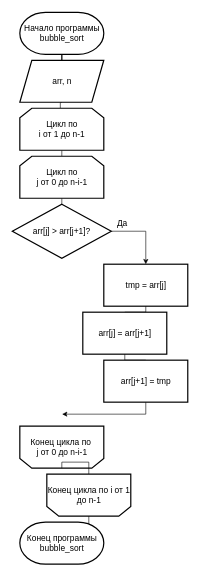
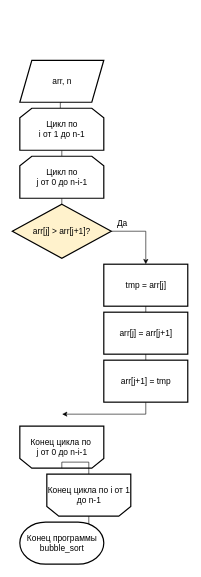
  <mxCell id="0" />
  <mxCell id="1" parent="0" />
- <mxCell id="2" style="edgeStyle=orthogonalEdgeStyle;rounded=0;orthogonalLoop=1;jettySize=auto;html=1;entryX=0.5;entryY=1;entryDx=0;entryDy=0;entryPerimeter=0;endArrow=none;endFill=0;" parent="1" source="5" target="3" edge="1"><mxGeometry relative="1" as="geometry" /></mxCell>
- <mxCell id="3" value="&lt;font style=&quot;font-size: 14px&quot;&gt;Начало программы&lt;br&gt;bubble_sort&lt;br&gt;&lt;/font&gt;" style="strokeWidth=2;html=1;shape=mxgraph.flowchart.terminator;whiteSpace=wrap;fontSize=14;fontFamily=Helvetica;" parent="1" vertex="1"><mxGeometry x="32.5" width="140" height="70" as="geometry" y="20" /></mxCell>
  <mxCell id="4" style="edgeStyle=orthogonalEdgeStyle;rounded=0;orthogonalLoop=1;jettySize=auto;html=1;exitX=0.5;exitY=1;exitDx=0;exitDy=0;entryX=0.5;entryY=0;entryDx=0;entryDy=0;endArrow=none;endFill=0;" parent="1" source="5" edge="1"><mxGeometry relative="1" as="geometry"><mxPoint x="100" y="180" as="targetPoint" /></mxGeometry></mxCell>
  <mxCell id="5" value="arr, n" style="shape=parallelogram;perimeter=parallelogramPerimeter;whiteSpace=wrap;html=1;fixedSize=1;strokeWidth=2;fontSize=14;" parent="1" vertex="1"><mxGeometry x="32.5" y="100" width="140" height="70" as="geometry" /></mxCell>
  <mxCell id="6" value="tmp = arr[j]" style="rounded=0;whiteSpace=wrap;html=1;strokeWidth=2;fontSize=14;" parent="1" vertex="1"><mxGeometry x="172.5" y="440" width="140" height="70" as="geometry" /></mxCell>
  <mxCell id="7" style="edgeStyle=orthogonalEdgeStyle;rounded=0;orthogonalLoop=1;jettySize=auto;html=1;exitX=0.5;exitY=1;exitDx=0;exitDy=0;entryX=0.5;entryY=0;entryDx=0;entryDy=0;startArrow=none;startFill=0;endArrow=none;endFill=0;" edge="1" parent="1" source="8" target="10"><mxGeometry relative="1" as="geometry" /></mxCell>
  <mxCell id="8" value="&lt;span style=&quot;font-size: 14px&quot;&gt;Цикл по &lt;br&gt;i от 1 до n-1&lt;/span&gt;" style="shape=loopLimit;whiteSpace=wrap;html=1;strokeWidth=2;" parent="1" vertex="1"><mxGeometry x="32.5" y="180" width="140" height="70" as="geometry" /></mxCell>
  <mxCell id="9" style="edgeStyle=orthogonalEdgeStyle;rounded=0;orthogonalLoop=1;jettySize=auto;html=1;exitX=0.5;exitY=1;exitDx=0;exitDy=0;entryX=0.5;entryY=0;entryDx=0;entryDy=0;startArrow=none;startFill=0;endArrow=none;endFill=0;" edge="1" parent="1" source="10" target="18"><mxGeometry relative="1" as="geometry" /></mxCell>
  <mxCell id="10" value="&lt;span style=&quot;font-size: 14px&quot;&gt;Цикл по &lt;br&gt;j от 0 до n-i-1&lt;/span&gt;" style="shape=loopLimit;whiteSpace=wrap;html=1;strokeWidth=2;" parent="1" vertex="1"><mxGeometry x="32.5" y="260" width="140" height="70" as="geometry" /></mxCell>
  <mxCell id="11" value="&lt;span style=&quot;font-size: 14px&quot;&gt;Конец цикла&amp;nbsp;&lt;/span&gt;&lt;span style=&quot;font-size: 14px&quot;&gt;по&amp;nbsp;&lt;/span&gt;&lt;br style=&quot;font-size: 14px&quot;&gt;&lt;span style=&quot;font-size: 14px&quot;&gt;j от 0 до n-i-1&lt;/span&gt;" style="shape=loopLimit;whiteSpace=wrap;html=1;strokeWidth=2;direction=west;" parent="1" vertex="1"><mxGeometry x="32.5" y="710" width="140" height="70" as="geometry" /></mxCell>
  <mxCell id="12" style="edgeStyle=orthogonalEdgeStyle;rounded=0;orthogonalLoop=1;jettySize=auto;html=1;entryX=0.5;entryY=0;entryDx=0;entryDy=0;entryPerimeter=0;endArrow=none;endFill=0;" parent="1" source="14" target="15" edge="1"><mxGeometry relative="1" as="geometry" /></mxCell>
  <mxCell id="13" style="edgeStyle=orthogonalEdgeStyle;rounded=0;orthogonalLoop=1;jettySize=auto;html=1;exitX=0.5;exitY=1;exitDx=0;exitDy=0;entryX=0.5;entryY=0;entryDx=0;entryDy=0;startArrow=none;startFill=0;endArrow=none;endFill=0;fontSize=14;" edge="1" parent="1" source="14" target="11"><mxGeometry relative="1" as="geometry" /></mxCell>
  <mxCell id="14" value="&lt;span style=&quot;font-size: 14px&quot;&gt;Конец цикла&amp;nbsp;&lt;/span&gt;&lt;span style=&quot;font-size: 14px&quot;&gt;по i от 1 до n-1&lt;/span&gt;" style="shape=loopLimit;whiteSpace=wrap;html=1;strokeWidth=2;direction=west;" parent="1" vertex="1"><mxGeometry x="77.5" y="790" width="140" height="70" as="geometry" /></mxCell>
  <mxCell id="15" value="Конец программы bubble_sort" style="strokeWidth=2;html=1;shape=mxgraph.flowchart.terminator;whiteSpace=wrap;fontSize=14;" parent="1" vertex="1"><mxGeometry x="32.5" y="870" width="140" height="70" as="geometry" /></mxCell>
  <mxCell id="16" style="edgeStyle=orthogonalEdgeStyle;rounded=0;orthogonalLoop=1;jettySize=auto;html=1;exitX=1;exitY=0.5;exitDx=0;exitDy=0;entryX=0.5;entryY=0;entryDx=0;entryDy=0;startArrow=none;startFill=0;" edge="1" parent="1" source="18" target="6"><mxGeometry relative="1" as="geometry" /></mxCell>
  <mxCell id="17" value="Да" style="edgeLabel;html=1;align=center;verticalAlign=middle;resizable=0;points=[];fontSize=14;" vertex="1" connectable="0" parent="16"><mxGeometry x="-0.698" y="2" relative="1" as="geometry"><mxPoint y="-13" as="offset" /></mxGeometry></mxCell>
- <mxCell id="18" value="&lt;span style=&quot;font-size: 14px&quot;&gt;arr[j] &amp;gt; arr[j+1]?&lt;/span&gt;" style="rhombus;whiteSpace=wrap;html=1;strokeWidth=2;fontSize=14;" vertex="1" parent="1"><mxGeometry x="20" y="340" width="165" height="90" as="geometry" /></mxCell>
+ <mxCell id="18" value="&lt;span style=&quot;font-size: 14px&quot;&gt;arr[j] &amp;gt; arr[j+1]?&lt;/span&gt;" style="rhombus;whiteSpace=wrap;html=1;strokeWidth=2;fontSize=14;fillColor=#fff2cc;" vertex="1" parent="1"><mxGeometry x="20" y="340" width="165" height="90" as="geometry" /></mxCell>
  <mxCell id="19" style="edgeStyle=orthogonalEdgeStyle;rounded=0;orthogonalLoop=1;jettySize=auto;html=1;exitX=0.5;exitY=0;exitDx=0;exitDy=0;entryX=0.5;entryY=1;entryDx=0;entryDy=0;startArrow=none;startFill=0;endArrow=none;endFill=0;" edge="1" parent="1" source="20" target="6"><mxGeometry relative="1" as="geometry" /></mxCell>
- <mxCell id="20" value="arr[j] = arr[j+1]" style="rounded=0;whiteSpace=wrap;html=1;strokeWidth=2;fontSize=14;" vertex="1" parent="1"><mxGeometry x="137.5" y="520" width="140" height="70" as="geometry" /></mxCell>
+ <mxCell id="20" value="arr[j] = arr[j+1]" style="rounded=0;whiteSpace=wrap;html=1;strokeWidth=2;fontSize=14;" vertex="1" parent="1"><mxGeometry x="172.5" y="520" width="140" height="70" as="geometry" /></mxCell>
  <mxCell id="21" style="edgeStyle=orthogonalEdgeStyle;rounded=0;orthogonalLoop=1;jettySize=auto;html=1;exitX=0.5;exitY=0;exitDx=0;exitDy=0;entryX=0.5;entryY=1;entryDx=0;entryDy=0;startArrow=none;startFill=0;endArrow=none;endFill=0;" edge="1" parent="1" source="23" target="20"><mxGeometry relative="1" as="geometry" /></mxCell>
  <mxCell id="22" style="edgeStyle=orthogonalEdgeStyle;rounded=0;orthogonalLoop=1;jettySize=auto;html=1;exitX=0.5;exitY=1;exitDx=0;exitDy=0;startArrow=none;startFill=0;endArrow=classic;endFill=1;" edge="1" parent="1" source="23"><mxGeometry relative="1" as="geometry"><mxPoint x="103" y="690" as="targetPoint" /><Array as="points"><mxPoint x="243" y="690" /></Array></mxGeometry></mxCell>
  <mxCell id="23" value="arr[j+1] = tmp" style="rounded=0;whiteSpace=wrap;html=1;strokeWidth=2;fontSize=14;" vertex="1" parent="1"><mxGeometry x="172.5" y="600" width="140" height="70" as="geometry" /></mxCell>
